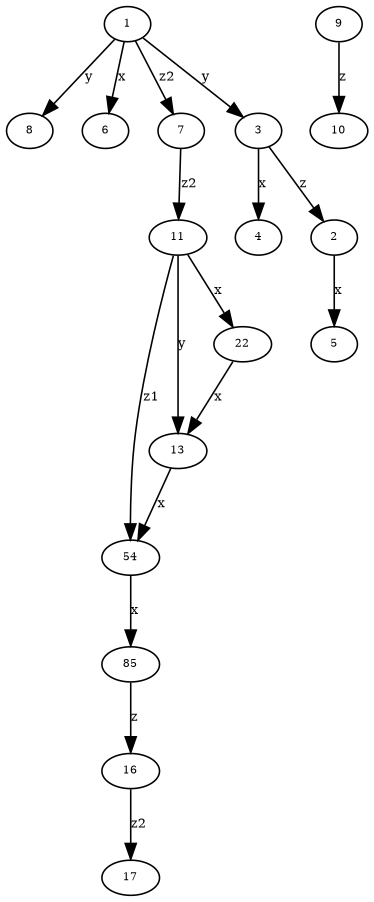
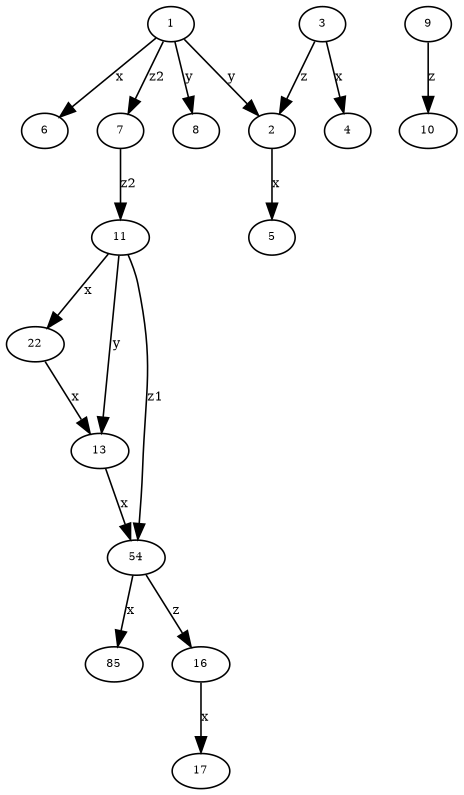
  digraph {
    node [fontsize=7]
    edge [fontsize=8]
    n1 [height=.01 label=1 width=.01]
    n2 [height=.01 label=2 width=.01]
    n3 [height=.01 label=8 width=.01]
    n4 [height=.01 label=6 width=.01]
    n5 [height=.01 label=7 width=.01]
    n6 [height=.01 label=5 width=.01]
    n7 [height=.01 label=11 width=.01]
    n8 [height=.01 label=9 width=.01]
    n9 [height=.01 label=10 width=.01]
    n10 [height=.01 label=22 width=.01]
    n11 [height=.01 label=54 width=.01]
    n12 [height=.01 label=13 width=.01]
    n13 [height=.01 label=3 width=.01]
    n14 [height=.01 label=4 width=.01]
    n15 [height=.01 label=85 width=.01]
    n16 [height=.01 label=16 width=.01]
    n17 [height=.01 label=17 width=.01]
-   n1 -> n13 [label=y]
+   n1 -> n2 [label=y]
    n1 -> n3 [label=y]
    n1 -> n4 [label=x]
    n1 -> n5 [label=z2]
    n2 -> n6 [label=x]
    n5 -> n7 [label=z2]
    n7 -> n10 [label=x]
    n7 -> n11 [label=z1]
    n7 -> n12 [label=y]
    n8 -> n9 [label=z]
    n10 -> n12 [label=x]
    n11 -> n15 [label=x]
    n12 -> n11 [label=x]
    n13 -> n2 [label=z]
    n13 -> n14 [label=x]
-   n15 -> n16 [label=z]
-   n16 -> n17 [label=z2]
+   n11 -> n16 [label=z]
+   n16 -> n17 [label=x]
  }
